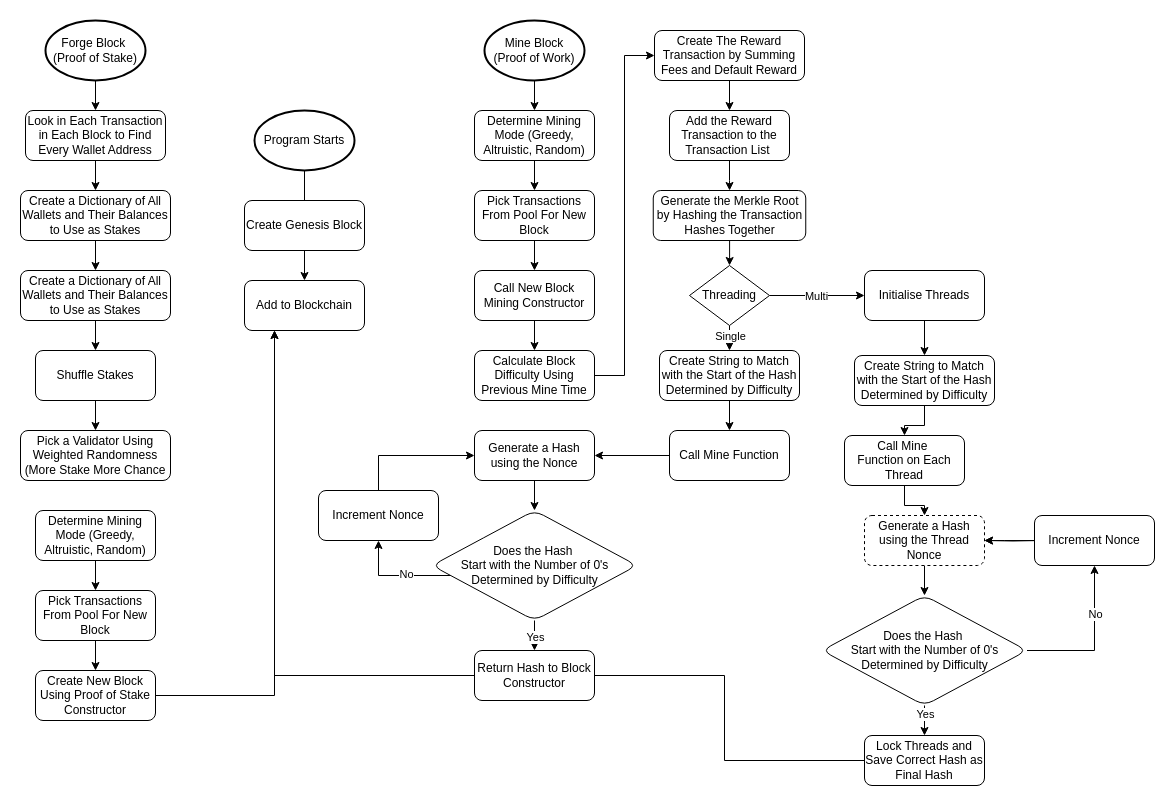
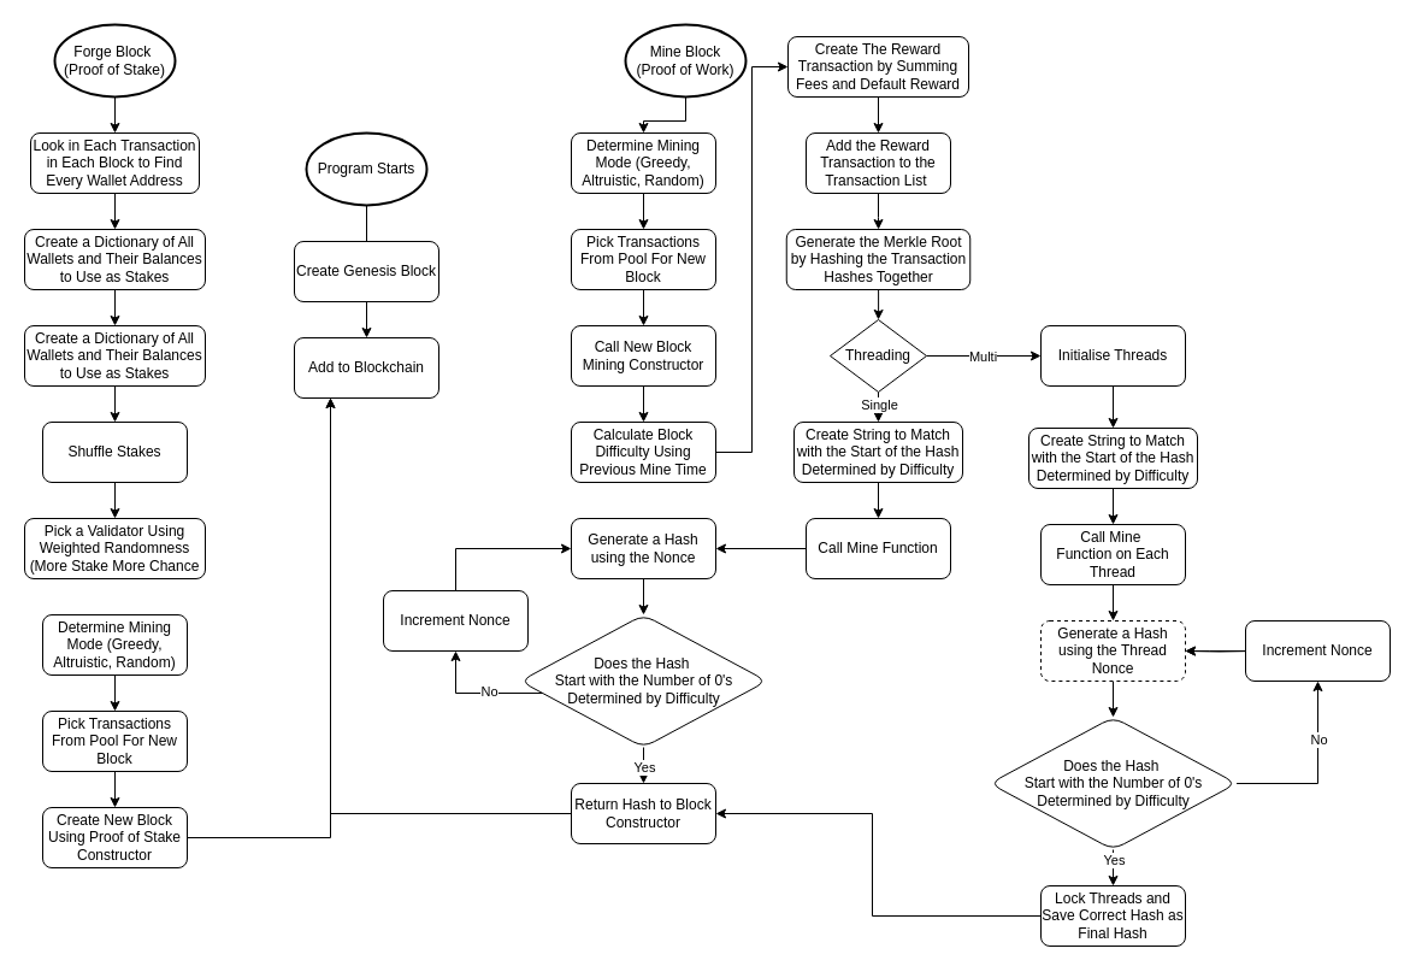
  <mxCell id="0" />
  <mxCell id="1" parent="0" />
  <mxCell id="2" value="" style="edgeStyle=orthogonalEdgeStyle;rounded=0;orthogonalLoop=1;jettySize=auto;html=1;endArrow=none;" parent="1" source="75" target="4" edge="1"><mxGeometry relative="1" as="geometry"><mxPoint x="304" y="170" as="sourcePoint" /></mxGeometry></mxCell>
  <mxCell id="3" value="" style="edgeStyle=orthogonalEdgeStyle;rounded=0;orthogonalLoop=1;jettySize=auto;html=1;" parent="1" source="4" target="12" edge="1"><mxGeometry relative="1" as="geometry" /></mxCell>
  <mxCell id="4" value="Create Genesis Block" style="rounded=1;whiteSpace=wrap;html=1;fontSize=12;glass=0;strokeWidth=1;shadow=0;" parent="1" vertex="1"><mxGeometry x="244" y="200" width="120" height="50" as="geometry" /></mxCell>
  <mxCell id="5" value="" style="edgeStyle=orthogonalEdgeStyle;rounded=0;orthogonalLoop=1;jettySize=auto;html=1;" parent="1" source="77" target="7" edge="1"><mxGeometry relative="1" as="geometry"><mxPoint x="534" y="80" as="sourcePoint" /></mxGeometry></mxCell>
  <mxCell id="6" value="" style="edgeStyle=orthogonalEdgeStyle;rounded=0;orthogonalLoop=1;jettySize=auto;html=1;" parent="1" source="7" target="9" edge="1"><mxGeometry relative="1" as="geometry" /></mxCell>
  <mxCell id="7" value="Determine Mining Mode (Greedy, Altruistic, Random)" style="rounded=1;whiteSpace=wrap;html=1;fontSize=12;glass=0;strokeWidth=1;shadow=0;" parent="1" vertex="1"><mxGeometry x="474" y="110" width="120" height="50" as="geometry" /></mxCell>
  <mxCell id="8" value="" style="edgeStyle=orthogonalEdgeStyle;rounded=0;orthogonalLoop=1;jettySize=auto;html=1;" parent="1" source="9" target="11" edge="1"><mxGeometry relative="1" as="geometry" /></mxCell>
  <mxCell id="9" value="Pick Transactions From Pool For New Block" style="rounded=1;whiteSpace=wrap;html=1;fontSize=12;glass=0;strokeWidth=1;shadow=0;" parent="1" vertex="1"><mxGeometry x="474" y="190" width="120" height="50" as="geometry" /></mxCell>
  <mxCell id="10" value="" style="edgeStyle=orthogonalEdgeStyle;rounded=0;orthogonalLoop=1;jettySize=auto;html=1;" parent="1" source="11" target="25" edge="1"><mxGeometry relative="1" as="geometry" /></mxCell>
  <mxCell id="11" value="Call New Block Mining Constructor" style="rounded=1;whiteSpace=wrap;html=1;fontSize=12;glass=0;strokeWidth=1;shadow=0;" parent="1" vertex="1"><mxGeometry x="474" y="270" width="120" height="50" as="geometry" /></mxCell>
  <mxCell id="12" value="Add to Blockchain" style="rounded=1;whiteSpace=wrap;html=1;fontSize=12;glass=0;strokeWidth=1;shadow=0;" parent="1" vertex="1"><mxGeometry x="244" y="280" width="120" height="50" as="geometry" /></mxCell>
  <mxCell id="13" value="" style="edgeStyle=orthogonalEdgeStyle;rounded=0;orthogonalLoop=1;jettySize=auto;html=1;" parent="1" source="76" target="15" edge="1"><mxGeometry relative="1" as="geometry"><mxPoint x="95" y="80" as="sourcePoint" /></mxGeometry></mxCell>
  <mxCell id="14" value="" style="edgeStyle=orthogonalEdgeStyle;rounded=0;orthogonalLoop=1;jettySize=auto;html=1;" parent="1" source="15" target="71" edge="1"><mxGeometry relative="1" as="geometry" /></mxCell>
  <mxCell id="15" value="Look in Each&amp;nbsp;&lt;span style=&quot;background-color: transparent; color: light-dark(rgb(0, 0, 0), rgb(255, 255, 255));&quot;&gt;Transaction in Each Block to Find Every Wallet Address&lt;/span&gt;" style="rounded=1;whiteSpace=wrap;html=1;fontSize=12;glass=0;strokeWidth=1;shadow=0;" parent="1" vertex="1"><mxGeometry x="25" y="110" width="140" height="50" as="geometry" /></mxCell>
  <mxCell id="16" value="" style="edgeStyle=orthogonalEdgeStyle;rounded=0;orthogonalLoop=1;jettySize=auto;html=1;" parent="1" source="17" target="74" edge="1"><mxGeometry relative="1" as="geometry" /></mxCell>
  <mxCell id="17" value="Shuffle Stakes" style="rounded=1;whiteSpace=wrap;html=1;fontSize=12;glass=0;strokeWidth=1;shadow=0;" parent="1" vertex="1"><mxGeometry x="35" y="350" width="120" height="50" as="geometry" /></mxCell>
  <mxCell id="18" value="" style="edgeStyle=orthogonalEdgeStyle;rounded=0;orthogonalLoop=1;jettySize=auto;html=1;" parent="1" source="19" target="21" edge="1"><mxGeometry relative="1" as="geometry" /></mxCell>
  <mxCell id="19" value="Determine Mining Mode (Greedy, Altruistic, Random)" style="rounded=1;whiteSpace=wrap;html=1;fontSize=12;glass=0;strokeWidth=1;shadow=0;" parent="1" vertex="1"><mxGeometry x="35" y="510" width="120" height="50" as="geometry" /></mxCell>
  <mxCell id="20" value="" style="edgeStyle=orthogonalEdgeStyle;rounded=0;orthogonalLoop=1;jettySize=auto;html=1;" parent="1" source="21" target="23" edge="1"><mxGeometry relative="1" as="geometry" /></mxCell>
  <mxCell id="21" value="Pick Transactions From Pool For New Block" style="rounded=1;whiteSpace=wrap;html=1;fontSize=12;glass=0;strokeWidth=1;shadow=0;" parent="1" vertex="1"><mxGeometry x="35" y="590" width="120" height="50" as="geometry" /></mxCell>
  <mxCell id="22" style="edgeStyle=orthogonalEdgeStyle;rounded=0;orthogonalLoop=1;jettySize=auto;html=1;" parent="1" source="23" target="12" edge="1"><mxGeometry relative="1" as="geometry"><Array as="points"><mxPoint x="274" y="695" /></Array></mxGeometry></mxCell>
  <mxCell id="23" value="Create New Block Using Proof of Stake Constructor" style="rounded=1;whiteSpace=wrap;html=1;fontSize=12;glass=0;strokeWidth=1;shadow=0;" parent="1" vertex="1"><mxGeometry x="35" y="670" width="120" height="50" as="geometry" /></mxCell>
  <mxCell id="24" value="" style="edgeStyle=orthogonalEdgeStyle;rounded=0;orthogonalLoop=1;jettySize=auto;html=1;" parent="1" source="25" target="27" edge="1"><mxGeometry relative="1" as="geometry"><Array as="points"><mxPoint x="624" y="375" /><mxPoint x="624" y="55" /></Array></mxGeometry></mxCell>
  <mxCell id="25" value="Calculate Block Difficulty Using Previous Mine Time" style="rounded=1;whiteSpace=wrap;html=1;fontSize=12;glass=0;strokeWidth=1;shadow=0;" parent="1" vertex="1"><mxGeometry x="474" y="350" width="120" height="50" as="geometry" /></mxCell>
  <mxCell id="26" value="" style="edgeStyle=orthogonalEdgeStyle;rounded=0;orthogonalLoop=1;jettySize=auto;html=1;" parent="1" source="27" target="29" edge="1"><mxGeometry relative="1" as="geometry" /></mxCell>
  <mxCell id="27" value="Create The Reward Transaction by Summing Fees and Default Reward" style="rounded=1;whiteSpace=wrap;html=1;fontSize=12;glass=0;strokeWidth=1;shadow=0;" parent="1" vertex="1"><mxGeometry x="654" y="30" width="150" height="50" as="geometry" /></mxCell>
  <mxCell id="28" value="" style="edgeStyle=orthogonalEdgeStyle;rounded=0;orthogonalLoop=1;jettySize=auto;html=1;" parent="1" source="29" target="31" edge="1"><mxGeometry relative="1" as="geometry" /></mxCell>
  <mxCell id="29" value="Add the Reward Transaction to the Transaction List&amp;nbsp;" style="rounded=1;whiteSpace=wrap;html=1;fontSize=12;glass=0;strokeWidth=1;shadow=0;" parent="1" vertex="1"><mxGeometry x="669" y="110" width="120" height="50" as="geometry" /></mxCell>
  <mxCell id="30" value="" style="edgeStyle=orthogonalEdgeStyle;rounded=0;orthogonalLoop=1;jettySize=auto;html=1;" parent="1" source="31" target="36" edge="1"><mxGeometry relative="1" as="geometry"><mxPoint x="729" y="270" as="targetPoint" /></mxGeometry></mxCell>
  <mxCell id="31" value="Generate the Merkle Root by Hashing the Transaction Hashes Together" style="rounded=1;whiteSpace=wrap;html=1;fontSize=12;glass=0;strokeWidth=1;shadow=0;" parent="1" vertex="1"><mxGeometry x="652.75" y="190" width="152.5" height="50" as="geometry" /></mxCell>
  <mxCell id="32" value="" style="edgeStyle=orthogonalEdgeStyle;rounded=0;orthogonalLoop=1;jettySize=auto;html=1;" parent="1" source="36" target="38" edge="1"><mxGeometry relative="1" as="geometry"><mxPoint x="884" y="310" as="targetPoint" /></mxGeometry></mxCell>
  <mxCell id="33" value="Multi" style="edgeLabel;html=1;align=center;verticalAlign=middle;resizable=0;points=[];" parent="32" vertex="1" connectable="0"><mxGeometry x="-0.307" y="-4" relative="1" as="geometry"><mxPoint x="13" y="-4" as="offset" /></mxGeometry></mxCell>
  <mxCell id="34" value="" style="edgeStyle=orthogonalEdgeStyle;rounded=0;orthogonalLoop=1;jettySize=auto;html=1;" parent="1" source="36" target="56" edge="1"><mxGeometry relative="1" as="geometry"><mxPoint x="729" y="400" as="targetPoint" /></mxGeometry></mxCell>
  <mxCell id="35" value="Single" style="edgeLabel;html=1;align=center;verticalAlign=middle;resizable=0;points=[];" parent="34" vertex="1" connectable="0"><mxGeometry x="-0.25" relative="1" as="geometry"><mxPoint y="-9" as="offset" /></mxGeometry></mxCell>
  <mxCell id="36" value="Threading" style="rhombus;whiteSpace=wrap;html=1;" parent="1" vertex="1"><mxGeometry x="689" y="265" width="80" height="60" as="geometry" /></mxCell>
  <mxCell id="37" value="" style="edgeStyle=orthogonalEdgeStyle;rounded=0;orthogonalLoop=1;jettySize=auto;html=1;" parent="1" source="38" target="40" edge="1"><mxGeometry relative="1" as="geometry" /></mxCell>
  <mxCell id="38" value="Initialise Threads" style="rounded=1;whiteSpace=wrap;html=1;fontSize=12;glass=0;strokeWidth=1;shadow=0;" parent="1" vertex="1"><mxGeometry x="864" y="270" width="120" height="50" as="geometry" /></mxCell>
  <mxCell id="39" value="" style="edgeStyle=orthogonalEdgeStyle;rounded=0;orthogonalLoop=1;jettySize=auto;html=1;" parent="1" source="40" target="42" edge="1"><mxGeometry relative="1" as="geometry" /></mxCell>
  <mxCell id="40" value="Create String to Match with the Start of the Hash Determined by Difficulty" style="rounded=1;whiteSpace=wrap;html=1;fontSize=12;glass=0;strokeWidth=1;shadow=0;" parent="1" vertex="1"><mxGeometry x="854" y="355" width="140" height="50" as="geometry" /></mxCell>
  <mxCell id="41" value="" style="edgeStyle=orthogonalEdgeStyle;rounded=0;orthogonalLoop=1;jettySize=auto;html=1;" parent="1" source="42" target="44" edge="1"><mxGeometry relative="1" as="geometry" /></mxCell>
- <mxCell id="42" value="Call Mine&amp;nbsp;&lt;div&gt;&lt;span style=&quot;background-color: transparent; color: light-dark(rgb(0, 0, 0), rgb(255, 255, 255));&quot;&gt;Function on Each Thread&lt;/span&gt;&lt;/div&gt;" style="rounded=1;whiteSpace=wrap;html=1;fontSize=12;glass=0;strokeWidth=1;shadow=0;" parent="1" vertex="1"><mxGeometry x="844" y="435" width="120" height="50" as="geometry" /></mxCell>
+ <mxCell id="42" value="Call Mine&amp;nbsp;&lt;div&gt;&lt;span style=&quot;background-color: transparent; color: light-dark(rgb(0, 0, 0), rgb(255, 255, 255));&quot;&gt;Function on Each Thread&lt;/span&gt;&lt;/div&gt;" style="rounded=1;whiteSpace=wrap;html=1;fontSize=12;glass=0;strokeWidth=1;shadow=0;" parent="1" vertex="1"><mxGeometry x="864" y="435" width="120" height="50" as="geometry" /></mxCell>
  <mxCell id="43" value="" style="edgeStyle=orthogonalEdgeStyle;rounded=0;orthogonalLoop=1;jettySize=auto;html=1;" parent="1" source="44" target="49" edge="1"><mxGeometry relative="1" as="geometry"><mxPoint x="924" y="595" as="targetPoint" /></mxGeometry></mxCell>
  <mxCell id="44" value="Generate a Hash using the Thread Nonce" style="rounded=1;whiteSpace=wrap;html=1;fontSize=12;glass=0;strokeWidth=1;shadow=0;dashed=1;" parent="1" vertex="1"><mxGeometry x="864" y="515" width="120" height="50" as="geometry" /></mxCell>
  <mxCell id="45" style="edgeStyle=orthogonalEdgeStyle;rounded=0;orthogonalLoop=1;jettySize=auto;html=1;" parent="1" source="49" target="51" edge="1"><mxGeometry relative="1" as="geometry" /></mxCell>
  <mxCell id="46" value="Yes" style="edgeLabel;html=1;align=center;verticalAlign=middle;resizable=0;points=[];" parent="45" vertex="1" connectable="0"><mxGeometry x="-0.68" relative="1" as="geometry"><mxPoint as="offset" /></mxGeometry></mxCell>
  <mxCell id="47" style="edgeStyle=orthogonalEdgeStyle;rounded=0;orthogonalLoop=1;jettySize=auto;html=1;" parent="1" source="49" target="54" edge="1"><mxGeometry relative="1" as="geometry"><mxPoint x="1101" y="565" as="targetPoint" /><Array as="points"><mxPoint x="1094" y="650" /></Array></mxGeometry></mxCell>
  <mxCell id="48" value="No" style="edgeLabel;html=1;align=center;verticalAlign=middle;resizable=0;points=[];" parent="47" vertex="1" connectable="0"><mxGeometry x="0.377" relative="1" as="geometry"><mxPoint y="1" as="offset" /></mxGeometry></mxCell>
  <mxCell id="49" value="Does the Hash&amp;nbsp;&lt;div&gt;Start with the Number of 0's Determined by Difficulty&lt;/div&gt;" style="rhombus;whiteSpace=wrap;html=1;rounded=1;glass=0;strokeWidth=1;shadow=0;" parent="1" vertex="1"><mxGeometry x="821.5" y="595" width="205" height="110" as="geometry" /></mxCell>
- <mxCell id="50" style="edgeStyle=orthogonalEdgeStyle;rounded=0;orthogonalLoop=1;jettySize=auto;html=1;endArrow=none;" parent="1" source="51" target="67" edge="1"><mxGeometry relative="1" as="geometry"><Array as="points"><mxPoint x="724" y="760" /><mxPoint x="724" y="675" /></Array></mxGeometry></mxCell>
+ <mxCell id="50" style="edgeStyle=orthogonalEdgeStyle;rounded=0;orthogonalLoop=1;jettySize=auto;html=1;" parent="1" source="51" target="67" edge="1"><mxGeometry relative="1" as="geometry"><Array as="points"><mxPoint x="724" y="760" /><mxPoint x="724" y="675" /></Array></mxGeometry></mxCell>
  <mxCell id="51" value="Lock Threads and Save Correct Hash as Final Hash" style="rounded=1;whiteSpace=wrap;html=1;fontSize=12;glass=0;strokeWidth=1;shadow=0;" parent="1" vertex="1"><mxGeometry x="864" y="735" width="120" height="50" as="geometry" /></mxCell>
  <mxCell id="52" style="edgeStyle=orthogonalEdgeStyle;rounded=0;orthogonalLoop=1;jettySize=auto;html=1;" parent="1" target="44" edge="1"><mxGeometry relative="1" as="geometry"><mxPoint x="1041" y="540" as="sourcePoint" /></mxGeometry></mxCell>
  <mxCell id="53" value="" style="edgeStyle=orthogonalEdgeStyle;rounded=0;orthogonalLoop=1;jettySize=auto;html=1;" parent="1" source="54" target="44" edge="1"><mxGeometry relative="1" as="geometry"><Array as="points"><mxPoint x="1004" y="540" /><mxPoint x="1004" y="540" /></Array></mxGeometry></mxCell>
  <mxCell id="54" value="Increment Nonce" style="rounded=1;whiteSpace=wrap;html=1;fontSize=12;glass=0;strokeWidth=1;shadow=0;" parent="1" vertex="1"><mxGeometry x="1034" y="515" width="120" height="50" as="geometry" /></mxCell>
  <mxCell id="55" value="" style="edgeStyle=orthogonalEdgeStyle;rounded=0;orthogonalLoop=1;jettySize=auto;html=1;" parent="1" source="56" target="58" edge="1"><mxGeometry relative="1" as="geometry" /></mxCell>
  <mxCell id="56" value="Create String to Match with the Start of the Hash Determined by Difficulty" style="rounded=1;whiteSpace=wrap;html=1;fontSize=12;glass=0;strokeWidth=1;shadow=0;" parent="1" vertex="1"><mxGeometry x="659" y="350" width="140" height="50" as="geometry" /></mxCell>
  <mxCell id="57" value="" style="edgeStyle=orthogonalEdgeStyle;rounded=0;orthogonalLoop=1;jettySize=auto;html=1;" parent="1" source="58" target="60" edge="1"><mxGeometry relative="1" as="geometry" /></mxCell>
  <mxCell id="58" value="Call Mine Function" style="rounded=1;whiteSpace=wrap;html=1;fontSize=12;glass=0;strokeWidth=1;shadow=0;" parent="1" vertex="1"><mxGeometry x="669" y="430" width="120" height="50" as="geometry" /></mxCell>
  <mxCell id="59" value="" style="edgeStyle=orthogonalEdgeStyle;rounded=0;orthogonalLoop=1;jettySize=auto;html=1;" parent="1" source="60" target="65" edge="1"><mxGeometry relative="1" as="geometry"><mxPoint x="584.5" y="680" as="targetPoint" /></mxGeometry></mxCell>
  <mxCell id="60" value="Generate a Hash using the Nonce" style="rounded=1;whiteSpace=wrap;html=1;fontSize=12;glass=0;strokeWidth=1;shadow=0;" parent="1" vertex="1"><mxGeometry x="474" y="430" width="120" height="50" as="geometry" /></mxCell>
  <mxCell id="61" style="edgeStyle=orthogonalEdgeStyle;rounded=0;orthogonalLoop=1;jettySize=auto;html=1;" parent="1" source="65" target="67" edge="1"><mxGeometry relative="1" as="geometry"><mxPoint x="534" y="660" as="targetPoint" /></mxGeometry></mxCell>
  <mxCell id="62" value="Yes" style="edgeLabel;html=1;align=center;verticalAlign=middle;resizable=0;points=[];" parent="61" vertex="1" connectable="0"><mxGeometry x="-0.68" relative="1" as="geometry"><mxPoint y="8" as="offset" /></mxGeometry></mxCell>
  <mxCell id="63" style="edgeStyle=orthogonalEdgeStyle;rounded=0;orthogonalLoop=1;jettySize=auto;html=1;" parent="1" source="65" target="69" edge="1"><mxGeometry relative="1" as="geometry"><mxPoint x="294.5" y="735" as="targetPoint" /><Array as="points"><mxPoint x="378" y="575" /></Array></mxGeometry></mxCell>
  <mxCell id="64" value="No" style="edgeLabel;html=1;align=center;verticalAlign=middle;resizable=0;points=[];" parent="63" vertex="1" connectable="0"><mxGeometry x="0.377" relative="1" as="geometry"><mxPoint x="27" as="offset" /></mxGeometry></mxCell>
  <mxCell id="65" value="Does the Hash&amp;nbsp;&lt;div&gt;Start with the Number of 0's Determined by Difficulty&lt;/div&gt;" style="rhombus;whiteSpace=wrap;html=1;rounded=1;glass=0;strokeWidth=1;shadow=0;" parent="1" vertex="1"><mxGeometry x="431.5" y="510" width="205" height="110" as="geometry" /></mxCell>
  <mxCell id="66" style="edgeStyle=orthogonalEdgeStyle;rounded=0;orthogonalLoop=1;jettySize=auto;html=1;" parent="1" source="67" target="12" edge="1"><mxGeometry relative="1" as="geometry"><mxPoint x="534" y="740" as="targetPoint" /><Array as="points"><mxPoint x="274" y="675" /></Array></mxGeometry></mxCell>
  <mxCell id="67" value="Return Hash to Block Constructor" style="rounded=1;whiteSpace=wrap;html=1;fontSize=12;glass=0;strokeWidth=1;shadow=0;" parent="1" vertex="1"><mxGeometry x="474" y="650" width="120" height="50" as="geometry" /></mxCell>
  <mxCell id="68" style="edgeStyle=orthogonalEdgeStyle;rounded=0;orthogonalLoop=1;jettySize=auto;html=1;" parent="1" source="69" target="60" edge="1"><mxGeometry relative="1" as="geometry"><Array as="points"><mxPoint x="378" y="455" /></Array></mxGeometry></mxCell>
  <mxCell id="69" value="Increment Nonce" style="rounded=1;whiteSpace=wrap;html=1;fontSize=12;glass=0;strokeWidth=1;shadow=0;" parent="1" vertex="1"><mxGeometry x="318" y="490" width="120" height="50" as="geometry" /></mxCell>
  <mxCell id="70" value="" style="edgeStyle=orthogonalEdgeStyle;rounded=0;orthogonalLoop=1;jettySize=auto;html=1;" parent="1" source="71" target="73" edge="1"><mxGeometry relative="1" as="geometry" /></mxCell>
  <mxCell id="71" value="Create a Dictionary of All Wallets and Their Balances to Use as Stakes" style="rounded=1;whiteSpace=wrap;html=1;fontSize=12;glass=0;strokeWidth=1;shadow=0;" parent="1" vertex="1"><mxGeometry x="20" y="190" width="150" height="50" as="geometry" /></mxCell>
  <mxCell id="72" value="" style="edgeStyle=orthogonalEdgeStyle;rounded=0;orthogonalLoop=1;jettySize=auto;html=1;" parent="1" source="73" target="17" edge="1"><mxGeometry relative="1" as="geometry" /></mxCell>
  <mxCell id="73" value="Create a Dictionary of All Wallets and Their Balances to Use as Stakes" style="rounded=1;whiteSpace=wrap;html=1;fontSize=12;glass=0;strokeWidth=1;shadow=0;" parent="1" vertex="1"><mxGeometry x="20" y="270" width="150" height="50" as="geometry" /></mxCell>
  <mxCell id="74" value="Pick a Validator&amp;nbsp;&lt;span style=&quot;background-color: transparent; color: light-dark(rgb(0, 0, 0), rgb(255, 255, 255));&quot;&gt;Using Weighted Randomness (More Stake More Chance&lt;/span&gt;" style="rounded=1;whiteSpace=wrap;html=1;fontSize=12;glass=0;strokeWidth=1;shadow=0;" parent="1" vertex="1"><mxGeometry x="20" y="430" width="150" height="50" as="geometry" /></mxCell>
  <mxCell id="75" value="Program Starts" style="strokeWidth=2;html=1;shape=mxgraph.flowchart.start_1;whiteSpace=wrap;" vertex="1" parent="1"><mxGeometry x="254" y="110" width="100" height="60" as="geometry" /></mxCell>
  <mxCell id="76" value="Forge Block&amp;nbsp;&lt;div&gt;(Proof of Stake)&lt;/div&gt;" style="strokeWidth=2;html=1;shape=mxgraph.flowchart.start_1;whiteSpace=wrap;" vertex="1" parent="1"><mxGeometry x="45" y="20" width="100" height="60" as="geometry" /></mxCell>
- <mxCell id="77" value="Mine Block&lt;div&gt;(Proof of Work)&lt;/div&gt;" style="strokeWidth=2;html=1;shape=mxgraph.flowchart.start_1;whiteSpace=wrap;" vertex="1" parent="1"><mxGeometry x="484" y="20" width="100" height="60" as="geometry" /></mxCell>
+ <mxCell id="77" value="Mine Block&lt;div&gt;(Proof of Work)&lt;/div&gt;" style="strokeWidth=2;html=1;shape=mxgraph.flowchart.start_1;whiteSpace=wrap;" vertex="1" parent="1"><mxGeometry x="519" y="20" width="100" height="60" as="geometry" /></mxCell>
